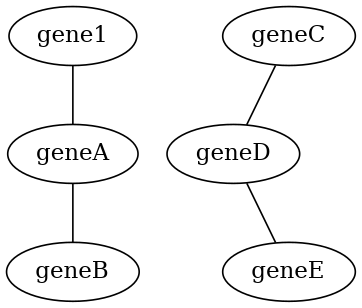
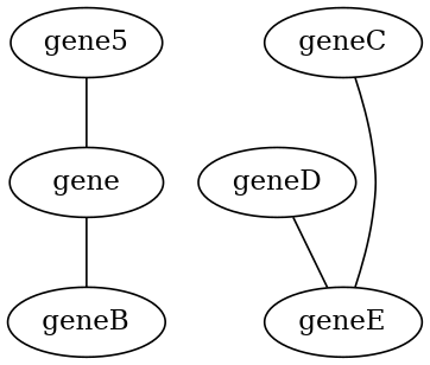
  strict graph {
-   gene1
-   geneA
+   gene1 [label=gene5]
+   geneA [label=gene]
    geneB
    geneC
    geneD
    geneE
    gene1 -- geneA
    geneA -- geneB
-   geneC -- geneD
+   geneC -- geneE
    geneD -- geneE
  }
